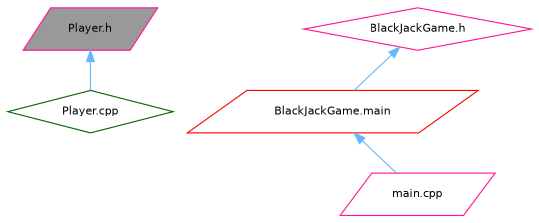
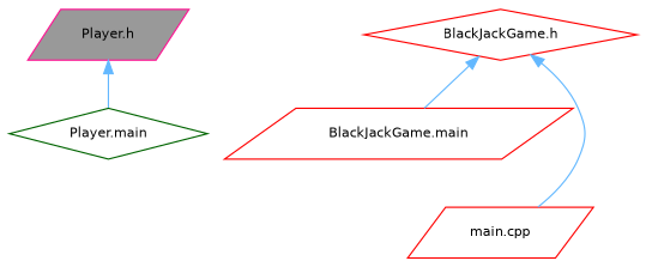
  digraph {
    node [color=deeppink fillcolor=white fontname=Helvetica fontsize=10 shape=parallelogram style=filled]
    edge [color=steelblue1 dir=back fontname=Helvetica fontsize=10 labelfontname=Helvetica labelfontsize=10 style=solid]
    n1 [fillcolor=grey60 fontcolor=black height=0.2 label="Player.h" width=0.4]
-   n2 [color=darkgreen height=0.2 label="Player.cpp" shape=diamond width=0.4]
-   n3 [height=0.2 label="BlackJackGame.h" shape=diamond width=0.4]
+   n2 [color=darkgreen height=0.2 label="Player.main" shape=diamond width=0.4]
+   n3 [color=red height=0.2 label="BlackJackGame.h" shape=diamond width=0.4]
    n4 [color=red height=0.2 label="BlackJackGame.main" width=0.4]
-   n5 [height=0.2 label="main.cpp" width=0.4]
+   n5 [color=red height=0.2 label="main.cpp" width=0.4]
    n1 -> n2
    n3 -> n4
-   n4 -> n5
+   n3 -> n5
  }
